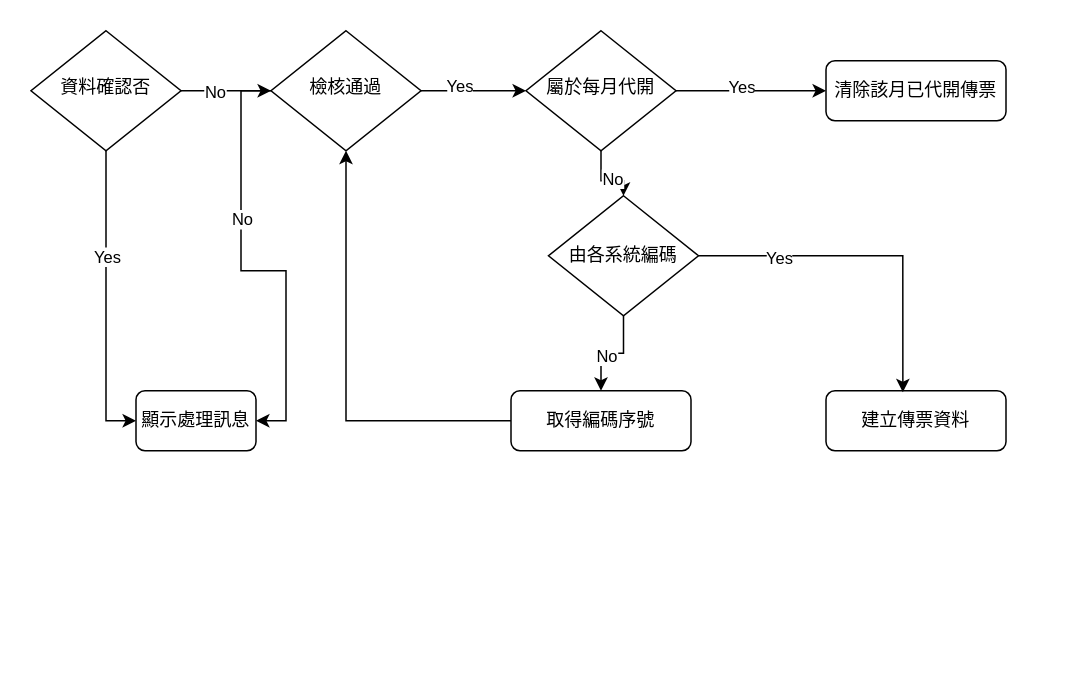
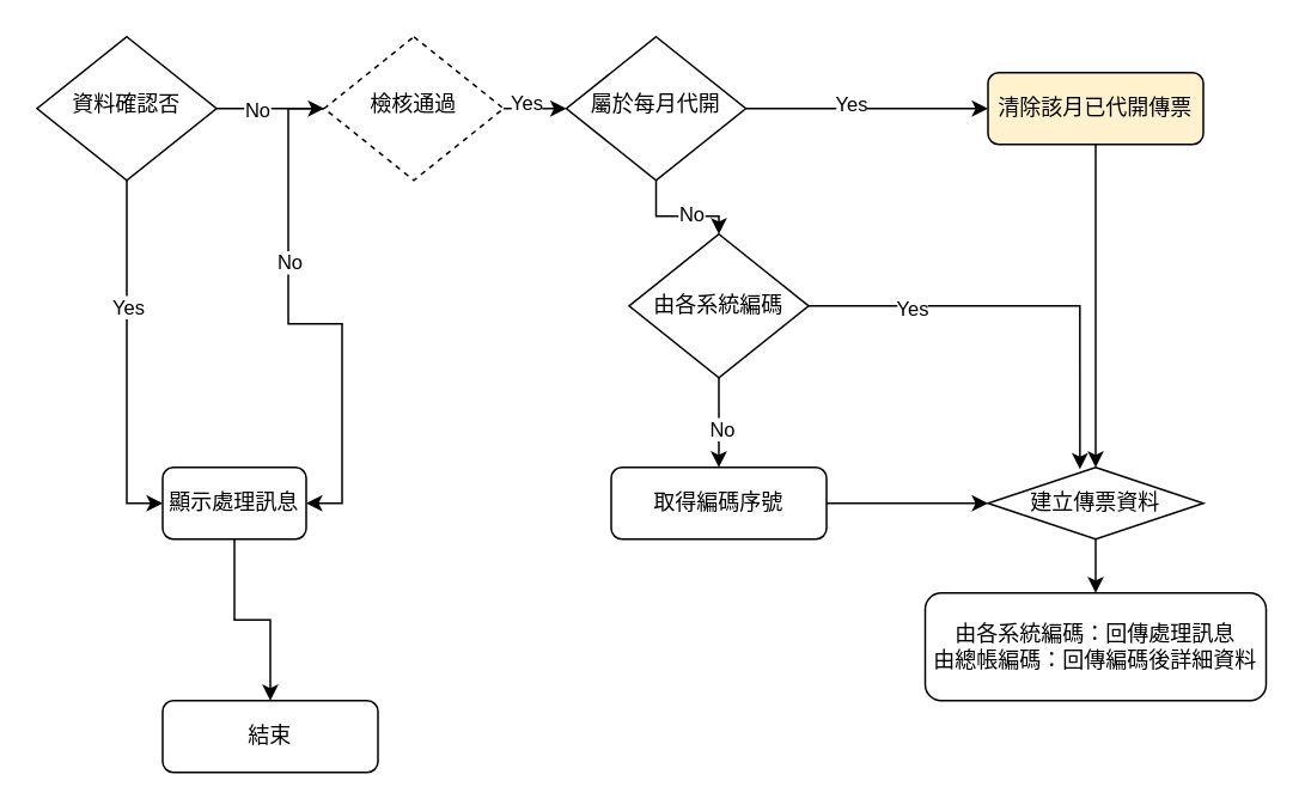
  <mxCell id="0" />
  <mxCell id="1" parent="0" />
  <mxCell id="2" style="edgeStyle=orthogonalEdgeStyle;rounded=0;orthogonalLoop=1;jettySize=auto;html=1;exitX=1;exitY=0.5;exitDx=0;exitDy=0;entryX=0;entryY=0.5;entryDx=0;entryDy=0;" edge="1" parent="1" source="6" target="28"><mxGeometry relative="1" as="geometry" /></mxCell>
  <mxCell id="3" value="No" style="edgeLabel;html=1;align=center;verticalAlign=middle;resizable=0;points=[];" vertex="1" connectable="0" parent="2"><mxGeometry x="-0.28" y="-3" relative="1" as="geometry"><mxPoint y="-3" as="offset" /></mxGeometry></mxCell>
  <mxCell id="4" style="edgeStyle=orthogonalEdgeStyle;rounded=0;orthogonalLoop=1;jettySize=auto;html=1;exitX=0.5;exitY=1;exitDx=0;exitDy=0;entryX=0;entryY=0.5;entryDx=0;entryDy=0;" edge="1" parent="1" source="6" target="8"><mxGeometry relative="1" as="geometry" /></mxCell>
  <mxCell id="5" value="Yes" style="edgeLabel;html=1;align=center;verticalAlign=middle;resizable=0;points=[];" vertex="1" connectable="0" parent="4"><mxGeometry x="-0.046" y="-3" relative="1" as="geometry"><mxPoint x="3" y="-25" as="offset" /></mxGeometry></mxCell>
  <mxCell id="6" value="資料確認否" style="rhombus;whiteSpace=wrap;html=1;shadow=0;fontFamily=Helvetica;fontSize=12;align=center;strokeWidth=1;spacing=6;spacingTop=-4;" parent="1" vertex="1"><mxGeometry x="20" y="20" width="100" height="80" as="geometry" /></mxCell>
+ <mxCell id="7" value="" style="edgeStyle=orthogonalEdgeStyle;rounded=0;orthogonalLoop=1;jettySize=auto;html=1;exitX=0.5;exitY=1;exitDx=0;exitDy=0;" edge="1" parent="1" source="8" target="18"><mxGeometry relative="1" as="geometry" /></mxCell>
  <mxCell id="8" value="顯示處理訊息" style="rounded=1;whiteSpace=wrap;html=1;fontSize=12;glass=0;strokeWidth=1;shadow=0;" parent="1" vertex="1"><mxGeometry x="90" y="260" width="80" height="40" as="geometry" /></mxCell>
  <mxCell id="9" style="edgeStyle=orthogonalEdgeStyle;rounded=0;orthogonalLoop=1;jettySize=auto;html=1;exitX=1;exitY=0.5;exitDx=0;exitDy=0;" edge="1" parent="1" source="13" target="17"><mxGeometry relative="1" as="geometry" /></mxCell>
  <mxCell id="10" value="Yes" style="edgeLabel;html=1;align=center;verticalAlign=middle;resizable=0;points=[];" vertex="1" connectable="0" parent="9"><mxGeometry x="-0.14" y="3" relative="1" as="geometry"><mxPoint as="offset" /></mxGeometry></mxCell>
  <mxCell id="11" style="edgeStyle=orthogonalEdgeStyle;rounded=0;orthogonalLoop=1;jettySize=auto;html=1;exitX=0.5;exitY=1;exitDx=0;exitDy=0;" edge="1" parent="1" source="13" target="23"><mxGeometry relative="1" as="geometry" /></mxCell>
  <mxCell id="12" value="No" style="edgeLabel;html=1;align=center;verticalAlign=middle;resizable=0;points=[];" vertex="1" connectable="0" parent="11"><mxGeometry x="0.208" y="2" relative="1" as="geometry"><mxPoint as="offset" /></mxGeometry></mxCell>
- <mxCell id="13" value="屬於每月代開" style="rhombus;whiteSpace=wrap;html=1;shadow=0;fontFamily=Helvetica;fontSize=12;align=center;strokeWidth=1;spacing=6;spacingTop=-4;" parent="1" vertex="1"><mxGeometry x="350" y="20" width="100" height="80" as="geometry" /></mxCell>
- <mxCell id="15" value="建立傳票資料" style="rounded=1;whiteSpace=wrap;html=1;fontSize=12;glass=0;strokeWidth=1;shadow=0;" parent="1" vertex="1"><mxGeometry x="550" y="260" width="120" height="40" as="geometry" /></mxCell>
- <mxCell id="17" value="清除該月已代開傳票" style="rounded=1;whiteSpace=wrap;html=1;fontSize=12;glass=0;strokeWidth=1;shadow=0;" parent="1" vertex="1"><mxGeometry x="550" y="40" width="120" height="40" as="geometry" /></mxCell>
+ <mxCell id="13" value="屬於每月代開" style="rhombus;whiteSpace=wrap;html=1;shadow=0;fontFamily=Helvetica;fontSize=12;align=center;strokeWidth=1;spacing=6;spacingTop=-4;" parent="1" vertex="1"><mxGeometry x="315" y="20" width="100" height="80" as="geometry" /></mxCell>
+ <mxCell id="14" style="edgeStyle=orthogonalEdgeStyle;rounded=0;orthogonalLoop=1;jettySize=auto;html=1;exitX=0.5;exitY=1;exitDx=0;exitDy=0;entryX=0.5;entryY=0;entryDx=0;entryDy=0;" edge="1" parent="1" source="15" target="25"><mxGeometry relative="1" as="geometry" /></mxCell>
+ <mxCell id="15" value="建立傳票資料" style="rhombus;whiteSpace=wrap;html=1;fontSize=12;glass=0;strokeWidth=1;shadow=0;" parent="1" vertex="1"><mxGeometry x="550" y="260" width="120" height="40" as="geometry" /></mxCell>
+ <mxCell id="16" style="edgeStyle=orthogonalEdgeStyle;rounded=0;orthogonalLoop=1;jettySize=auto;html=1;exitX=0.5;exitY=1;exitDx=0;exitDy=0;entryX=0.5;entryY=0;entryDx=0;entryDy=0;" edge="1" parent="1" source="17" target="15"><mxGeometry relative="1" as="geometry" /></mxCell>
+ <mxCell id="17" value="清除該月已代開傳票" style="rounded=1;whiteSpace=wrap;html=1;fontSize=12;glass=0;strokeWidth=1;shadow=0;fillColor=#fff2cc;" parent="1" vertex="1"><mxGeometry x="550" y="40" width="120" height="40" as="geometry" /></mxCell>
+ <mxCell id="18" value="結束" style="rounded=1;whiteSpace=wrap;html=1;fontSize=12;glass=0;strokeWidth=1;shadow=0;" vertex="1" parent="1"><mxGeometry x="90" y="390" width="120" height="40" as="geometry" /></mxCell>
  <mxCell id="19" style="edgeStyle=orthogonalEdgeStyle;rounded=0;orthogonalLoop=1;jettySize=auto;html=1;exitX=0.5;exitY=1;exitDx=0;exitDy=0;" edge="1" parent="1" source="33"><mxGeometry relative="1" as="geometry"><mxPoint x="400" y="285" as="targetPoint" /></mxGeometry></mxCell>
  <mxCell id="20" value="No" style="edgeLabel;html=1;align=center;verticalAlign=middle;resizable=0;points=[];" vertex="1" connectable="0" parent="19"><mxGeometry x="0.26" y="-2" relative="1" as="geometry"><mxPoint as="offset" /></mxGeometry></mxCell>
  <mxCell id="21" style="edgeStyle=orthogonalEdgeStyle;rounded=0;orthogonalLoop=1;jettySize=auto;html=1;exitX=0.5;exitY=1;exitDx=0;exitDy=0;entryX=0.5;entryY=0;entryDx=0;entryDy=0;" edge="1" parent="1" source="23" target="33"><mxGeometry relative="1" as="geometry" /></mxCell>
  <mxCell id="22" value="No" style="edgeLabel;html=1;align=center;verticalAlign=middle;resizable=0;points=[];" vertex="1" connectable="0" parent="21"><mxGeometry x="0.136" y="1" relative="1" as="geometry"><mxPoint as="offset" /></mxGeometry></mxCell>
- <mxCell id="23" value="由各系統編碼" style="rhombus;whiteSpace=wrap;html=1;" vertex="1" parent="1"><mxGeometry x="365" y="130" width="100" height="80" as="geometry" /></mxCell>
- <mxCell id="24" style="edgeStyle=orthogonalEdgeStyle;rounded=0;orthogonalLoop=1;jettySize=auto;html=1;" edge="1" parent="1" source="33" target="28"><mxGeometry relative="1" as="geometry"><mxPoint x="460" y="380" as="sourcePoint" /></mxGeometry></mxCell>
+ <mxCell id="23" value="由各系統編碼" style="rhombus;whiteSpace=wrap;html=1;" vertex="1" parent="1"><mxGeometry x="350" y="130" width="100" height="80" as="geometry" /></mxCell>
+ <mxCell id="24" style="edgeStyle=orthogonalEdgeStyle;rounded=0;orthogonalLoop=1;jettySize=auto;html=1;" edge="1" parent="1" source="33" target="15"><mxGeometry relative="1" as="geometry"><mxPoint x="460" y="380" as="sourcePoint" /></mxGeometry></mxCell>
+ <mxCell id="25" value="由各系統編碼：回傳處理訊息&lt;br&gt;由總帳編碼：回傳編碼後詳細資料" style="rounded=1;whiteSpace=wrap;html=1;" vertex="1" parent="1"><mxGeometry x="515" y="330" width="190" height="60" as="geometry" /></mxCell>
  <mxCell id="26" style="edgeStyle=orthogonalEdgeStyle;rounded=0;orthogonalLoop=1;jettySize=auto;html=1;exitX=1;exitY=0.5;exitDx=0;exitDy=0;entryX=0;entryY=0.5;entryDx=0;entryDy=0;" edge="1" parent="1" source="28" target="13"><mxGeometry relative="1" as="geometry" /></mxCell>
  <mxCell id="27" value="Yes" style="edgeLabel;html=1;align=center;verticalAlign=middle;resizable=0;points=[];" vertex="1" connectable="0" parent="26"><mxGeometry x="-0.3" y="4" relative="1" as="geometry"><mxPoint as="offset" /></mxGeometry></mxCell>
- <mxCell id="28" value="檢核通過" style="rhombus;whiteSpace=wrap;html=1;shadow=0;fontFamily=Helvetica;fontSize=12;align=center;strokeWidth=1;spacing=6;spacingTop=-4;" vertex="1" parent="1"><mxGeometry x="180" y="20" width="100" height="80" as="geometry" /></mxCell>
+ <mxCell id="28" value="檢核通過" style="rhombus;whiteSpace=wrap;html=1;shadow=0;fontFamily=Helvetica;fontSize=12;align=center;strokeWidth=1;spacing=6;spacingTop=-4;dashed=1;" vertex="1" parent="1"><mxGeometry x="180" y="20" width="100" height="80" as="geometry" /></mxCell>
  <mxCell id="29" style="edgeStyle=orthogonalEdgeStyle;rounded=0;orthogonalLoop=1;jettySize=auto;html=1;exitX=1;exitY=0.5;exitDx=0;exitDy=0;entryX=0.427;entryY=0.025;entryDx=0;entryDy=0;entryPerimeter=0;" edge="1" parent="1" source="23" target="15"><mxGeometry relative="1" as="geometry" /></mxCell>
  <mxCell id="30" value="Yes" style="edgeLabel;html=1;align=center;verticalAlign=middle;resizable=0;points=[];" vertex="1" connectable="0" parent="29"><mxGeometry x="-0.53" y="-1" relative="1" as="geometry"><mxPoint as="offset" /></mxGeometry></mxCell>
  <mxCell id="31" style="edgeStyle=orthogonalEdgeStyle;rounded=0;orthogonalLoop=1;jettySize=auto;html=1;entryX=1;entryY=0.5;entryDx=0;entryDy=0;" edge="1" parent="1" source="28" target="8"><mxGeometry relative="1" as="geometry" /></mxCell>
  <mxCell id="32" value="No" style="edgeLabel;html=1;align=center;verticalAlign=middle;resizable=0;points=[];" vertex="1" connectable="0" parent="31"><mxGeometry x="-0.237" y="4" relative="1" as="geometry"><mxPoint x="-4" y="-6" as="offset" /></mxGeometry></mxCell>
  <mxCell id="33" value="取得編碼序號" style="rounded=1;whiteSpace=wrap;html=1;fontSize=12;glass=0;strokeWidth=1;shadow=0;" vertex="1" parent="1"><mxGeometry x="340" y="260" width="120" height="40" as="geometry" /></mxCell>
